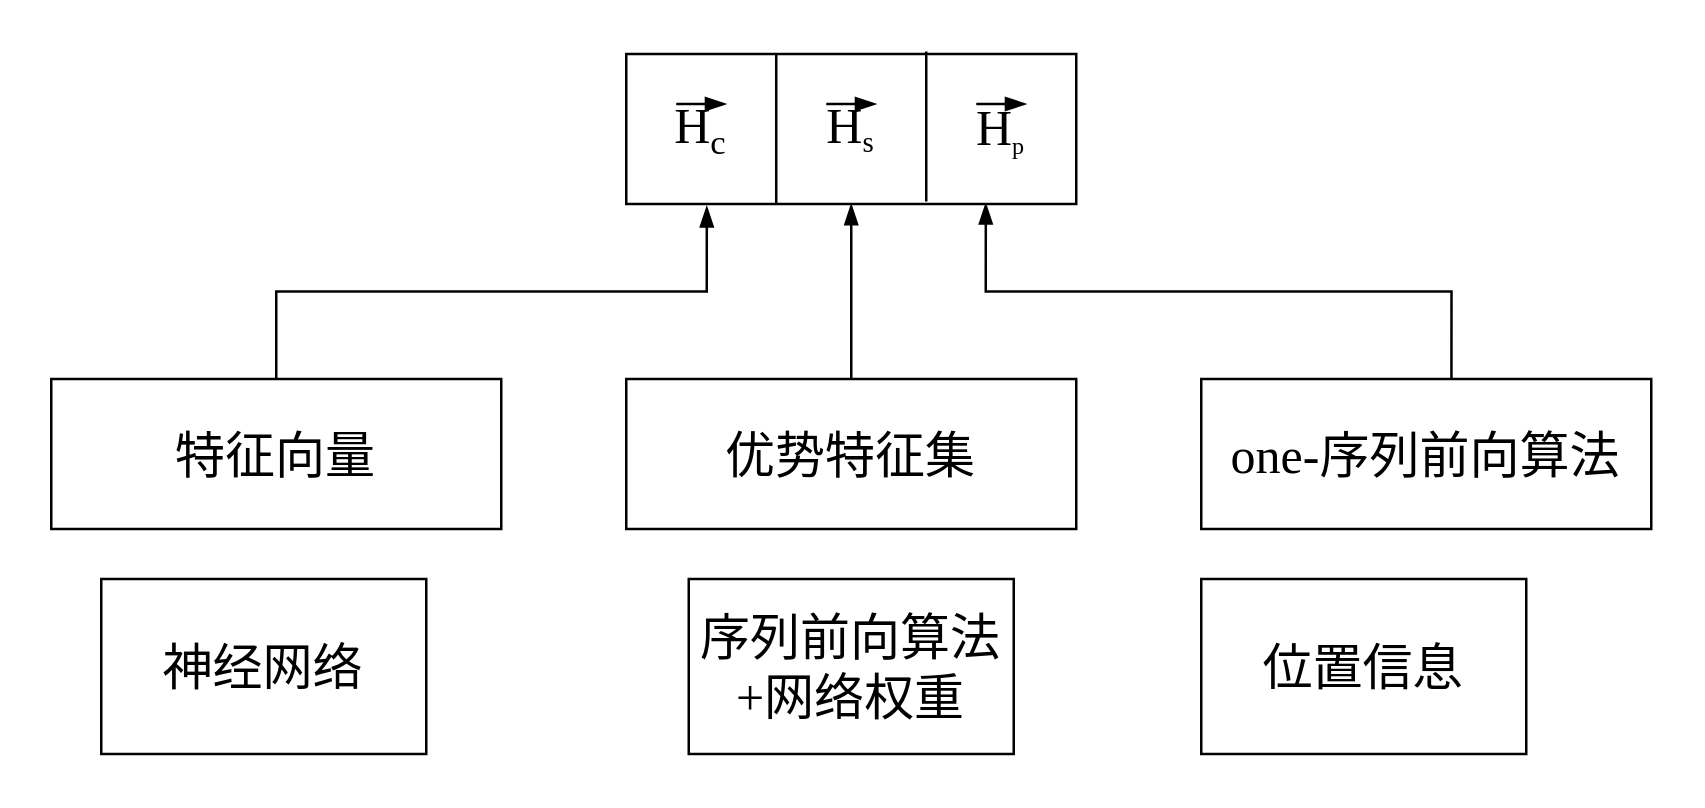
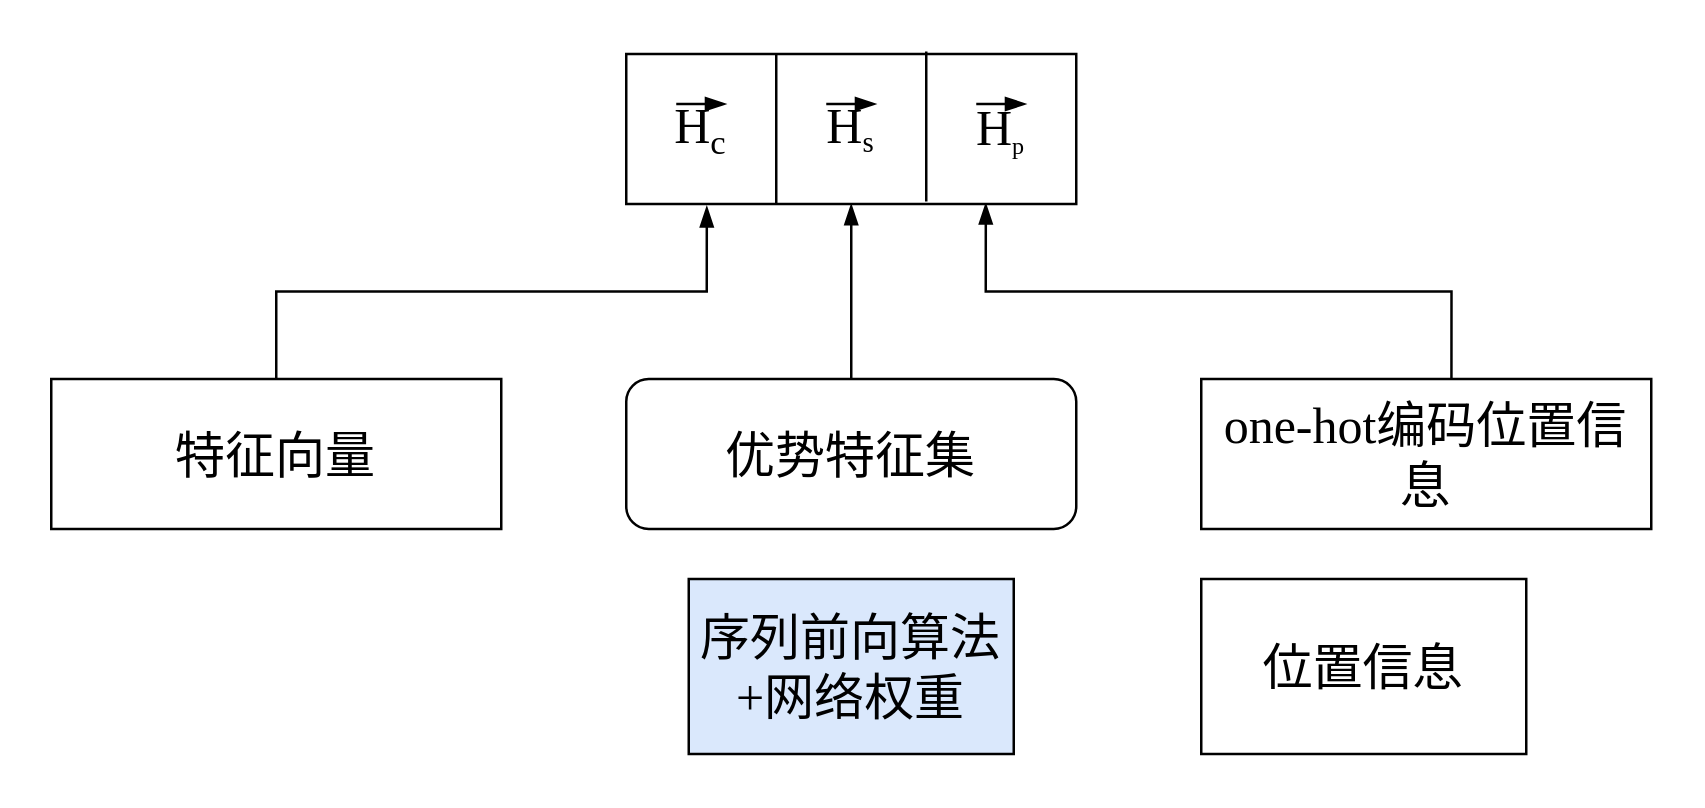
  <mxCell id="0" />
  <mxCell id="1" parent="0" />
  <mxCell id="2" value="" style="edgeStyle=orthogonalEdgeStyle;rounded=0;orthogonalLoop=1;jettySize=auto;html=1;entryX=0.179;entryY=1.014;entryDx=0;entryDy=0;entryPerimeter=0;exitX=0.5;exitY=0;exitDx=0;exitDy=0;fontFamily=Times New Roman;fontSize=20;endArrow=blockThin;endFill=1;" parent="1" source="3" target="11" edge="1"><mxGeometry relative="1" as="geometry"><mxPoint x="110" y="71" as="targetPoint" /></mxGeometry></mxCell>
  <mxCell id="3" value="特征向量" style="rounded=0;whiteSpace=wrap;html=1;fontFamily=Times New Roman;fontSize=20;" parent="1" vertex="1"><mxGeometry x="20" y="151" width="180" height="60" as="geometry" /></mxCell>
  <mxCell id="4" value="" style="edgeStyle=orthogonalEdgeStyle;rounded=0;orthogonalLoop=1;jettySize=auto;html=1;fontFamily=Times New Roman;fontSize=20;endArrow=blockThin;endFill=1;" parent="1" source="5" target="11" edge="1"><mxGeometry relative="1" as="geometry" /></mxCell>
- <mxCell id="5" value="优势特征集" style="rounded=0;whiteSpace=wrap;html=1;fontFamily=Times New Roman;fontSize=20;" parent="1" vertex="1"><mxGeometry x="250" y="151" width="180" height="60" as="geometry" /></mxCell>
+ <mxCell id="5" value="优势特征集" style="whiteSpace=wrap;html=1;fontFamily=Times New Roman;fontSize=20;rounded=1;" parent="1" vertex="1"><mxGeometry x="250" y="151" width="180" height="60" as="geometry" /></mxCell>
  <mxCell id="6" value="" style="edgeStyle=orthogonalEdgeStyle;rounded=0;orthogonalLoop=1;jettySize=auto;html=1;entryX=0.799;entryY=0.995;entryDx=0;entryDy=0;entryPerimeter=0;exitX=0.556;exitY=0;exitDx=0;exitDy=0;exitPerimeter=0;fontFamily=Times New Roman;fontSize=20;endArrow=blockThin;endFill=1;" parent="1" source="7" target="11" edge="1"><mxGeometry relative="1" as="geometry"><mxPoint x="570" y="71" as="targetPoint" /></mxGeometry></mxCell>
- <mxCell id="7" value="one-序列前向算法" style="rounded=0;whiteSpace=wrap;html=1;fontFamily=Times New Roman;fontSize=20;" parent="1" vertex="1"><mxGeometry x="480" y="151" width="180" height="60" as="geometry" /></mxCell>
- <mxCell id="8" value="神经网络" style="rounded=0;whiteSpace=wrap;html=1;fontFamily=Times New Roman;fontSize=20;" parent="1" vertex="1"><mxGeometry x="40" y="231" width="130" height="70" as="geometry" /></mxCell>
- <mxCell id="9" value="序列前向算法&lt;br&gt;+网络权重" style="rounded=0;whiteSpace=wrap;html=1;fontFamily=Times New Roman;fontSize=20;" parent="1" vertex="1"><mxGeometry x="275" y="231" width="130" height="70" as="geometry" /></mxCell>
+ <mxCell id="7" value="one-hot编码位置信息" style="rounded=0;whiteSpace=wrap;html=1;fontFamily=Times New Roman;fontSize=20;" parent="1" vertex="1"><mxGeometry x="480" y="151" width="180" height="60" as="geometry" /></mxCell>
+ <mxCell id="9" value="序列前向算法&lt;br&gt;+网络权重" style="rounded=0;whiteSpace=wrap;html=1;fontFamily=Times New Roman;fontSize=20;fillColor=#dae8fc;" parent="1" vertex="1"><mxGeometry x="275" y="231" width="130" height="70" as="geometry" /></mxCell>
  <mxCell id="10" value="位置信息" style="rounded=0;whiteSpace=wrap;html=1;fontFamily=Times New Roman;fontSize=20;" parent="1" vertex="1"><mxGeometry x="480" y="231" width="130" height="70" as="geometry" /></mxCell>
  <mxCell id="11" value="" style="rounded=0;whiteSpace=wrap;html=1;fontFamily=Times New Roman;fontSize=20;" parent="1" vertex="1"><mxGeometry x="250" y="21" width="180" height="60" as="geometry" /></mxCell>
  <mxCell id="12" value="" style="endArrow=none;html=1;fontFamily=Times New Roman;fontSize=20;entryX=0.25;entryY=0;entryDx=0;entryDy=0;exitX=0.25;exitY=1;exitDx=0;exitDy=0;" parent="1" edge="1"><mxGeometry width="50" height="50" relative="1" as="geometry"><mxPoint x="310" y="81" as="sourcePoint" /><mxPoint x="310" y="21" as="targetPoint" /></mxGeometry></mxCell>
  <mxCell id="13" value="" style="endArrow=none;html=1;fontFamily=Times New Roman;fontSize=20;entryX=0.25;entryY=0;entryDx=0;entryDy=0;exitX=0.25;exitY=1;exitDx=0;exitDy=0;" parent="1" edge="1"><mxGeometry width="50" height="50" relative="1" as="geometry"><mxPoint x="370" y="80" as="sourcePoint" /><mxPoint x="370" y="20" as="targetPoint" /></mxGeometry></mxCell>
  <mxCell id="14" value="H&lt;span style=&quot;font-size: 16.667px&quot;&gt;&lt;sub&gt;c&lt;/sub&gt;&lt;/span&gt;" style="text;html=1;strokeColor=none;fillColor=none;align=center;verticalAlign=middle;whiteSpace=wrap;rounded=0;fontFamily=Times New Roman;fontSize=20;" parent="1" vertex="1"><mxGeometry x="260" y="41" width="40" height="20" as="geometry" /></mxCell>
  <mxCell id="15" value="" style="endArrow=blockThin;html=1;fontFamily=Times New Roman;fontSize=20;endFill=1;" parent="1" edge="1"><mxGeometry width="50" height="50" relative="1" as="geometry"><mxPoint x="270" y="41" as="sourcePoint" /><mxPoint x="290" y="41" as="targetPoint" /></mxGeometry></mxCell>
  <mxCell id="16" value="H&lt;span style=&quot;font-size: 13.889px&quot;&gt;&lt;sub&gt;s&lt;/sub&gt;&lt;/span&gt;" style="text;html=1;strokeColor=none;fillColor=none;align=center;verticalAlign=middle;whiteSpace=wrap;rounded=0;fontFamily=Times New Roman;fontSize=20;" parent="1" vertex="1"><mxGeometry x="320" y="41" width="40" height="20" as="geometry" /></mxCell>
  <mxCell id="17" value="" style="endArrow=blockThin;html=1;fontFamily=Times New Roman;fontSize=20;endFill=1;" parent="1" edge="1"><mxGeometry width="50" height="50" relative="1" as="geometry"><mxPoint x="330" y="41" as="sourcePoint" /><mxPoint x="350" y="41" as="targetPoint" /></mxGeometry></mxCell>
  <mxCell id="18" value="H&lt;span style=&quot;font-size: 11.574px&quot;&gt;&lt;sub&gt;p&lt;/sub&gt;&lt;/span&gt;" style="text;html=1;strokeColor=none;fillColor=none;align=center;verticalAlign=middle;whiteSpace=wrap;rounded=0;fontFamily=Times New Roman;fontSize=20;" parent="1" vertex="1"><mxGeometry x="380" y="41" width="40" height="20" as="geometry" /></mxCell>
  <mxCell id="19" value="" style="endArrow=blockThin;html=1;fontFamily=Times New Roman;fontSize=20;endFill=1;" parent="1" edge="1"><mxGeometry width="50" height="50" relative="1" as="geometry"><mxPoint x="390" y="41" as="sourcePoint" /><mxPoint x="410" y="41" as="targetPoint" /></mxGeometry></mxCell>
